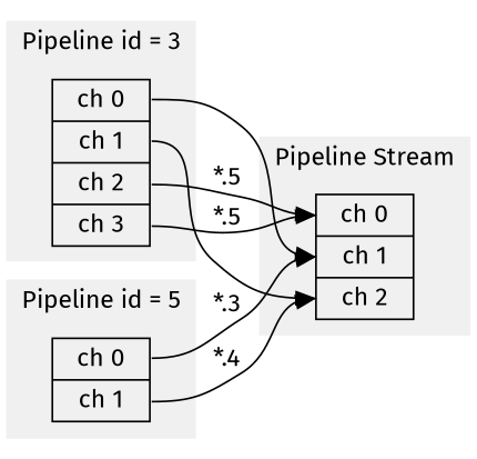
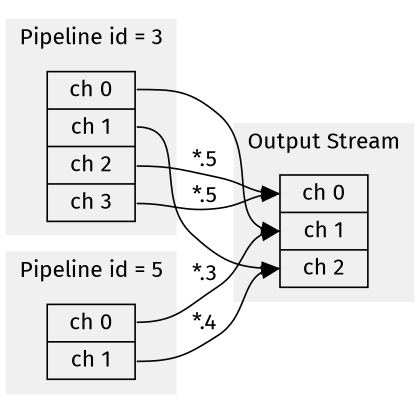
  digraph {
    compound=true
    rankdir=LR
    fontname="Fira Sans"
    node [shape=record fontname="Fira Sans"]
    edge [headport=ch_1 tailport=ch_0 fontname="Fira Sans"]
    n1 [label="<ch_0>ch 0\n                     |<ch_1>ch 1\n                     |<ch_2>ch 2\n                     |<ch_3>ch 3"]
    n2 [label="<ch_0>ch 0\n                     |<ch_1>ch 1"]
    n3 [label="<ch_0>ch 0\n                     |<ch_1>ch 1\n                     |<ch_2>ch 2"]
    subgraph cluster_1 {
      color="#f0f0f0"
      label="Pipeline id = 3"
      style=filled
      n1
    }
    subgraph cluster_2 {
      color="#f0f0f0"
      label="Pipeline id = 5"
      style=filled
      n2
    }
    subgraph cluster_3 {
      color="#f0f0f0"
-     label="Pipeline Stream"
+     label="Output Stream"
      style=filled
      n3
    }
    n1 -> n3
    n1 -> n3 [headport=ch_2 tailport=ch_1]
    n1 -> n3 [headport=ch_0 label="*.5" tailport=ch_2]
    n1 -> n3 [headport=ch_0 label="*.5" tailport=ch_3]
    n2 -> n3 [label="*.3"]
    n2 -> n3 [headport=ch_2 label="*.4" tailport=ch_1]
  }
